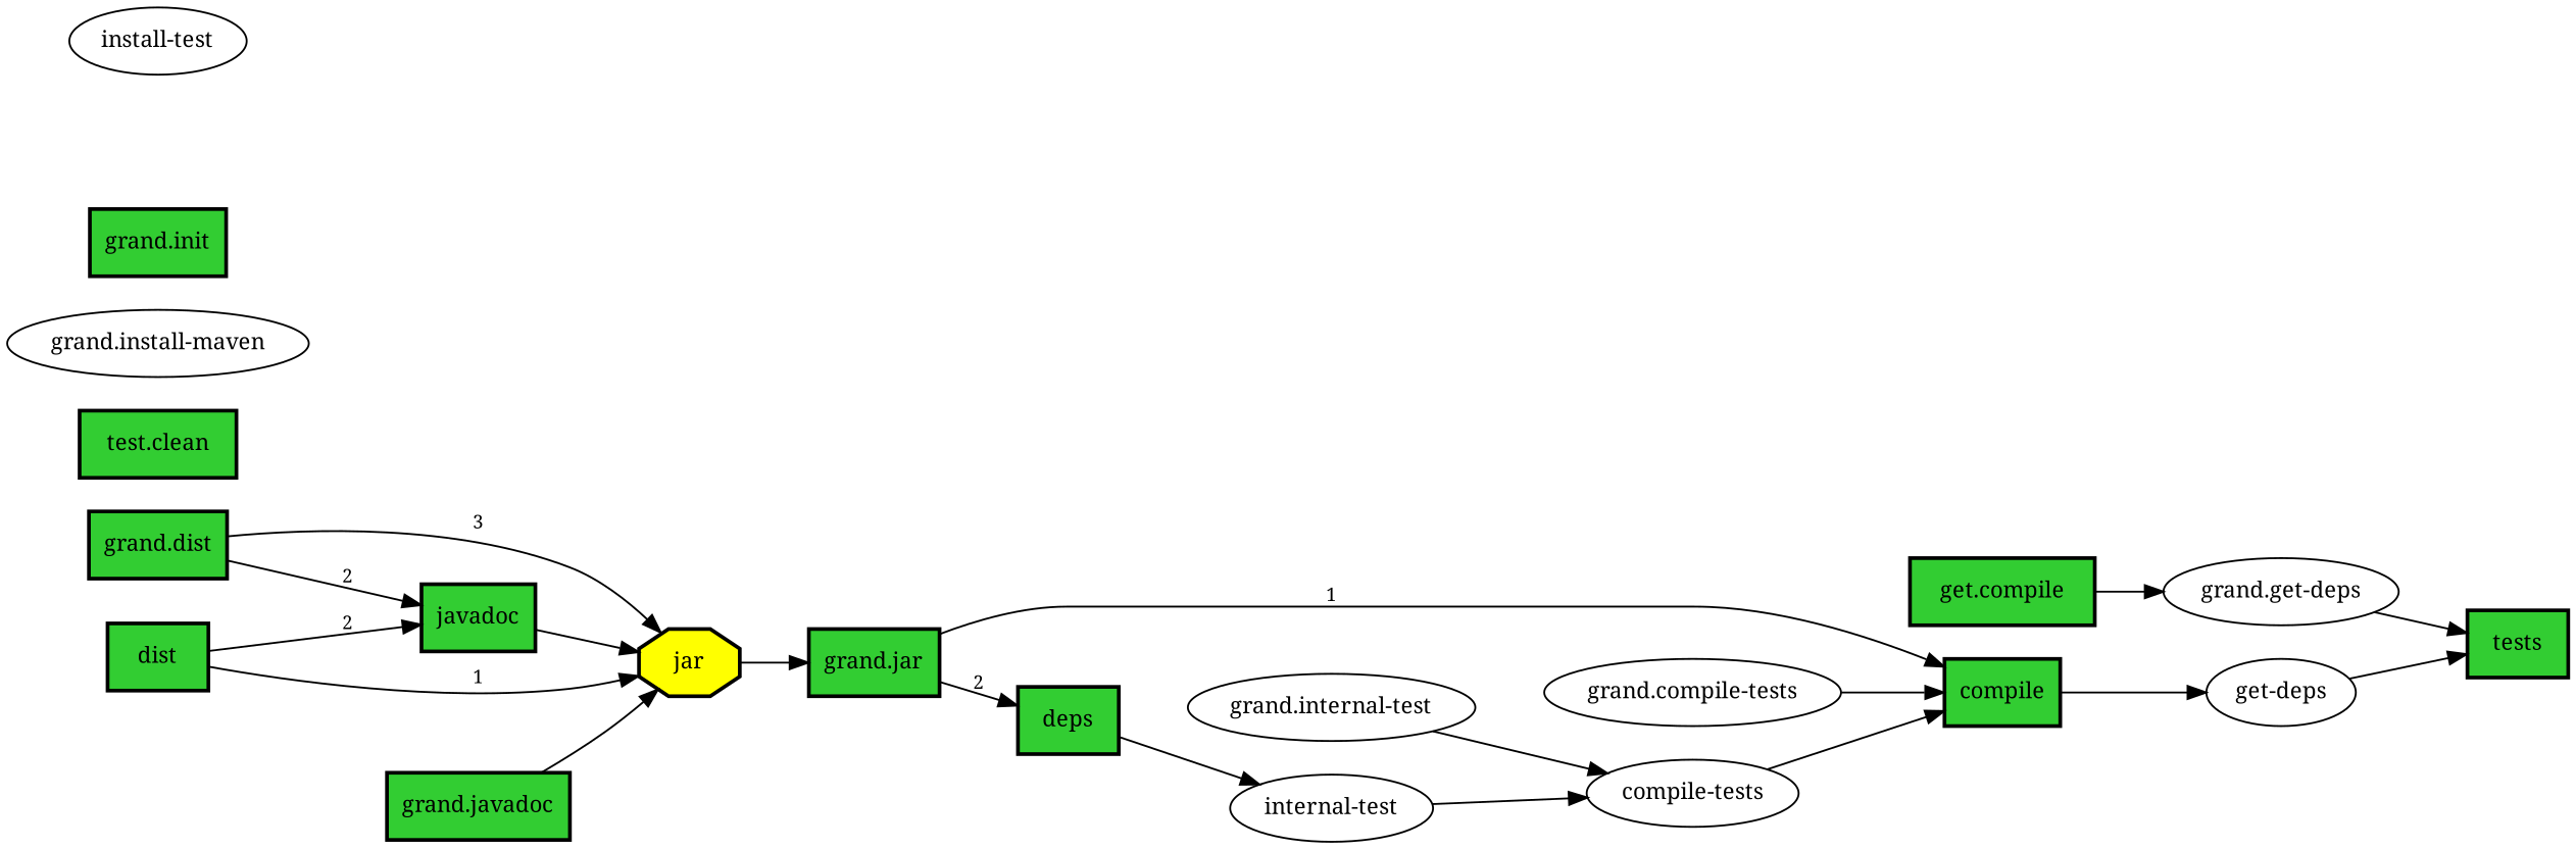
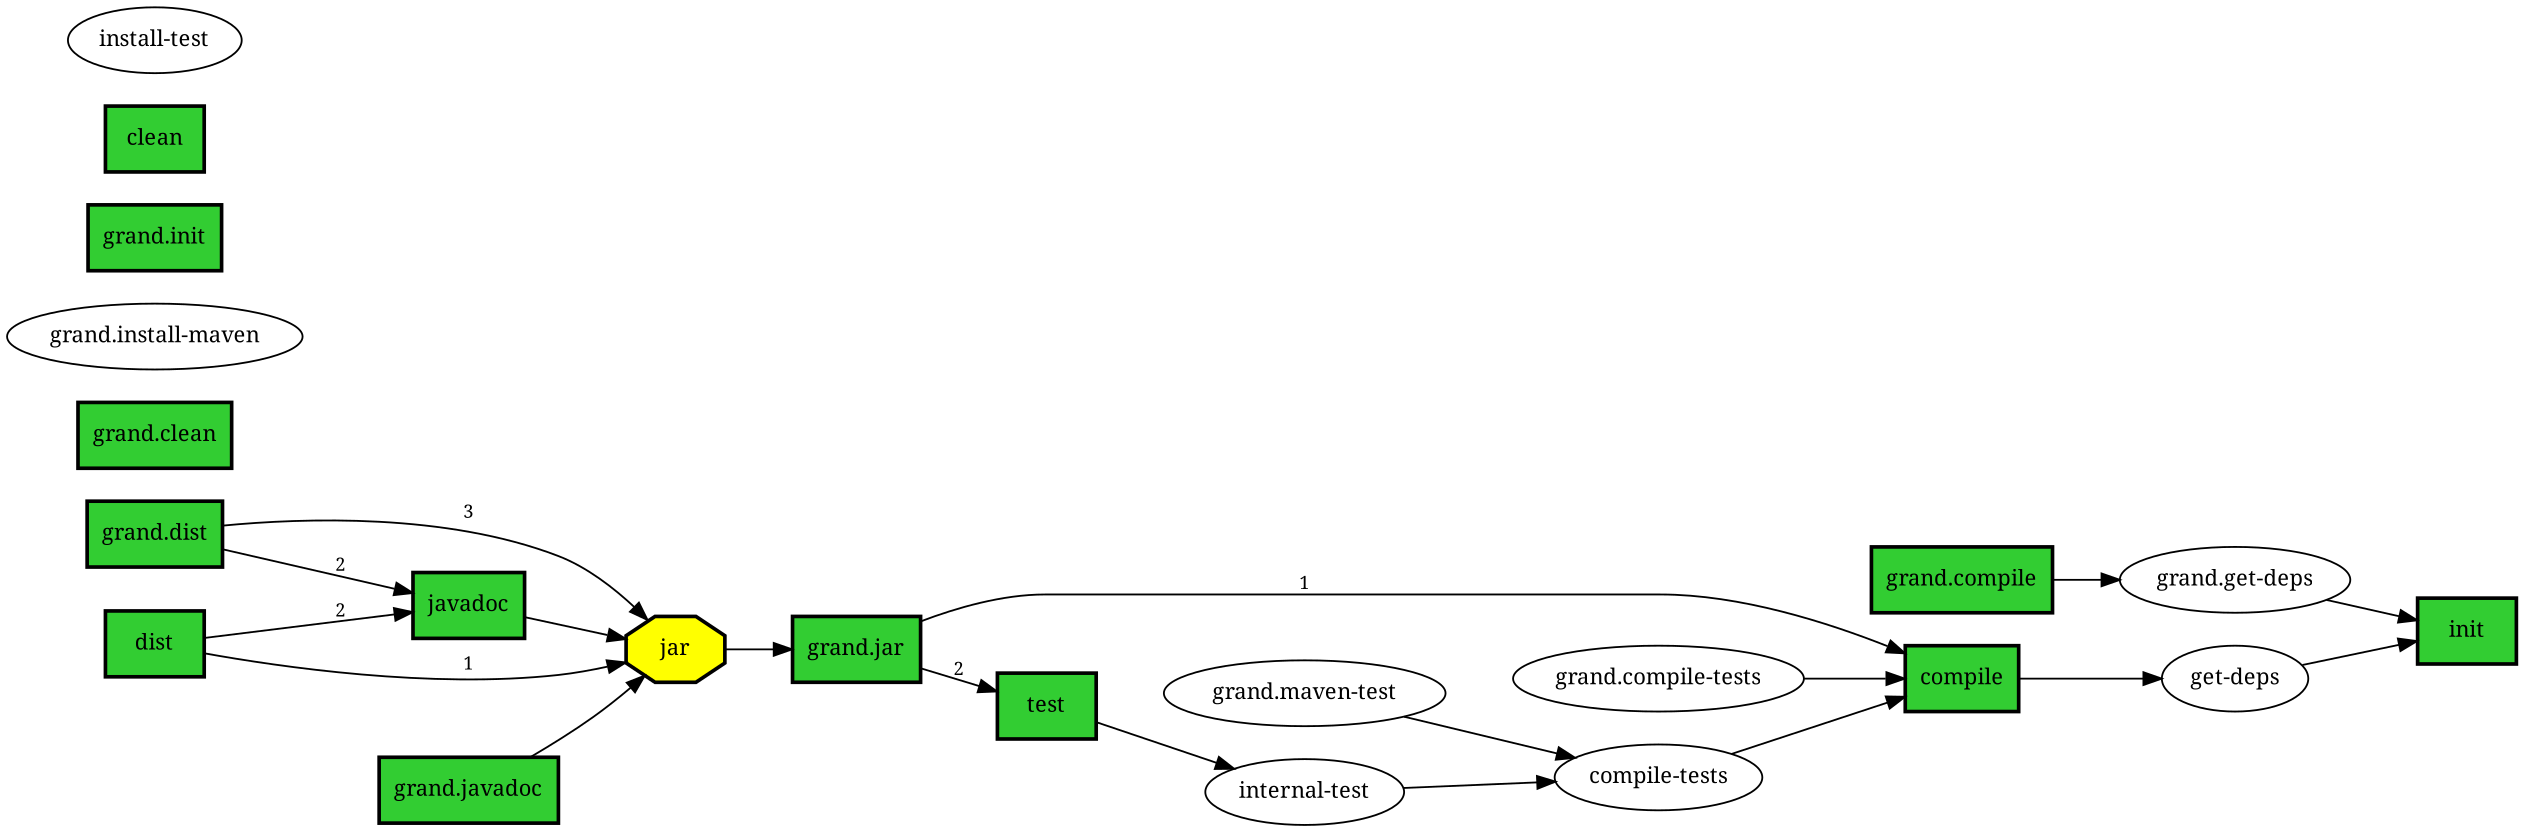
  digraph {
    fontname="Noto Serif"
    rankdir=LR
    node [fillcolor=limegreen fontname="Noto Serif" fontsize=12 shape=box style="filled,bold"]
    edge [fontname="Noto Serif" fontsize=10]
    jar [fillcolor=yellow shape=octagon]
    "grand.jar"
    compile
-   test [label=deps]
+   test
    "get-deps" [fillcolor="" shape="" style=""]
    "internal-test" [fillcolor="" shape="" style=""]
-   "grand.clean" [label="test.clean"]
+   "grand.clean"
    javadoc
    "compile-tests" [fillcolor="" shape="" style=""]
-   init [label=tests]
+   init
    "grand.install-maven" [fillcolor="" shape="" style=""]
    "grand.get-deps" [fillcolor="" shape="" style=""]
-   "grand.compile" [label="get.compile"]
+   "grand.compile"
    "grand.dist"
    dist
    "grand.init"
+   clean
    "grand.compile-tests" [fillcolor="" shape="" style=""]
    n19 [label="install-test" fillcolor="" shape="" style=""]
-   "grand.internal-test" [fillcolor="" shape="" style=""]
+   "grand.internal-test" [label="grand.maven-test" fillcolor="" shape="" style=""]
    "grand.javadoc"
    jar -> "grand.jar"
    "grand.jar" -> compile [label=1]
    "grand.jar" -> test [label=2]
    compile -> "get-deps"
    test -> "internal-test"
    "get-deps" -> init
    "internal-test" -> "compile-tests"
    javadoc -> jar
    "compile-tests" -> compile
    "grand.get-deps" -> init
    "grand.compile" -> "grand.get-deps"
    "grand.dist" -> jar [label=3]
    "grand.dist" -> javadoc [label=2]
    dist -> jar [label=1]
    dist -> javadoc [label=2]
    "grand.compile-tests" -> compile
    "grand.internal-test" -> "compile-tests"
    "grand.javadoc" -> jar
  }
